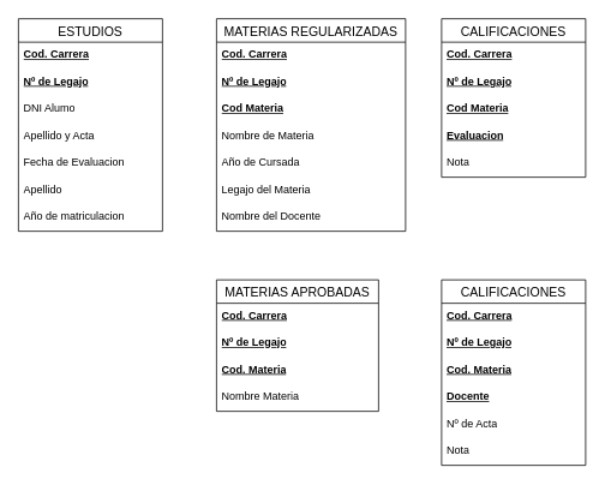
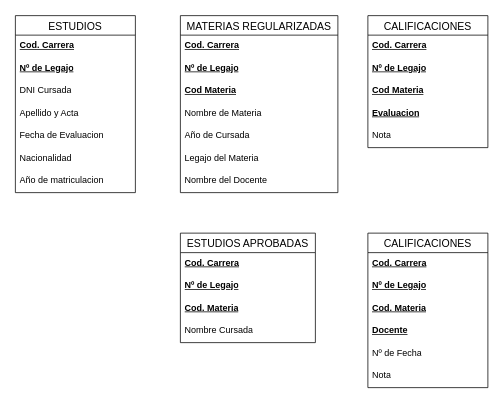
  <mxCell id="0" />
  <mxCell id="1" parent="0" />
  <mxCell id="2" value="ESTUDIOS" style="swimlane;fontStyle=0;childLayout=stackLayout;horizontal=1;startSize=26;horizontalStack=0;resizeParent=1;resizeParentMax=0;resizeLast=0;collapsible=1;marginBottom=0;align=center;fontSize=14;" parent="1" vertex="1"><mxGeometry x="20" y="20" width="160" height="236" as="geometry" /></mxCell>
  <mxCell id="3" value="&lt;u&gt;&lt;b&gt;Cod. Carrera&lt;/b&gt;&lt;/u&gt;" style="text;strokeColor=none;fillColor=none;spacingLeft=4;spacingRight=4;overflow=hidden;rotatable=0;points=[[0,0.5],[1,0.5]];portConstraint=eastwest;fontSize=12;whiteSpace=wrap;html=1;" parent="2" vertex="1"><mxGeometry y="26" width="160" height="30" as="geometry" /></mxCell>
  <mxCell id="4" value="&lt;u&gt;&lt;b&gt;Nº de Legajo&lt;/b&gt;&lt;/u&gt;" style="text;strokeColor=none;fillColor=none;spacingLeft=4;spacingRight=4;overflow=hidden;rotatable=0;points=[[0,0.5],[1,0.5]];portConstraint=eastwest;fontSize=12;whiteSpace=wrap;html=1;" parent="2" vertex="1"><mxGeometry y="56" width="160" height="30" as="geometry" /></mxCell>
- <mxCell id="5" value="DNI Alumo" style="text;strokeColor=none;fillColor=none;spacingLeft=4;spacingRight=4;overflow=hidden;rotatable=0;points=[[0,0.5],[1,0.5]];portConstraint=eastwest;fontSize=12;whiteSpace=wrap;html=1;" parent="2" vertex="1"><mxGeometry y="86" width="160" height="30" as="geometry" /></mxCell>
+ <mxCell id="5" value="DNI Cursada" style="text;strokeColor=none;fillColor=none;spacingLeft=4;spacingRight=4;overflow=hidden;rotatable=0;points=[[0,0.5],[1,0.5]];portConstraint=eastwest;fontSize=12;whiteSpace=wrap;html=1;" parent="2" vertex="1"><mxGeometry y="86" width="160" height="30" as="geometry" /></mxCell>
  <mxCell id="6" value="Apellido y Acta" style="text;strokeColor=none;fillColor=none;spacingLeft=4;spacingRight=4;overflow=hidden;rotatable=0;points=[[0,0.5],[1,0.5]];portConstraint=eastwest;fontSize=12;whiteSpace=wrap;html=1;" parent="2" vertex="1"><mxGeometry y="116" width="160" height="30" as="geometry" /></mxCell>
  <mxCell id="7" value="Fecha de Evaluacion" style="text;strokeColor=none;fillColor=none;spacingLeft=4;spacingRight=4;overflow=hidden;rotatable=0;points=[[0,0.5],[1,0.5]];portConstraint=eastwest;fontSize=12;whiteSpace=wrap;html=1;" parent="2" vertex="1"><mxGeometry y="146" width="160" height="30" as="geometry" /></mxCell>
- <mxCell id="8" value="Apellido" style="text;strokeColor=none;fillColor=none;spacingLeft=4;spacingRight=4;overflow=hidden;rotatable=0;points=[[0,0.5],[1,0.5]];portConstraint=eastwest;fontSize=12;whiteSpace=wrap;html=1;" parent="2" vertex="1"><mxGeometry y="176" width="160" height="30" as="geometry" /></mxCell>
+ <mxCell id="8" value="Nacionalidad" style="text;strokeColor=none;fillColor=none;spacingLeft=4;spacingRight=4;overflow=hidden;rotatable=0;points=[[0,0.5],[1,0.5]];portConstraint=eastwest;fontSize=12;whiteSpace=wrap;html=1;" parent="2" vertex="1"><mxGeometry y="176" width="160" height="30" as="geometry" /></mxCell>
  <mxCell id="9" value="Año de matriculacion" style="text;strokeColor=none;fillColor=none;spacingLeft=4;spacingRight=4;overflow=hidden;rotatable=0;points=[[0,0.5],[1,0.5]];portConstraint=eastwest;fontSize=12;whiteSpace=wrap;html=1;" parent="2" vertex="1"><mxGeometry y="206" width="160" height="30" as="geometry" /></mxCell>
  <mxCell id="10" value="MATERIAS REGULARIZADAS" style="swimlane;fontStyle=0;childLayout=stackLayout;horizontal=1;startSize=26;horizontalStack=0;resizeParent=1;resizeParentMax=0;resizeLast=0;collapsible=1;marginBottom=0;align=center;fontSize=14;" parent="1" vertex="1"><mxGeometry x="240" y="20" width="210" height="236" as="geometry" /></mxCell>
  <mxCell id="11" value="&lt;u&gt;&lt;b&gt;Cod. Carrera&lt;/b&gt;&lt;/u&gt;" style="text;strokeColor=none;fillColor=none;spacingLeft=4;spacingRight=4;overflow=hidden;rotatable=0;points=[[0,0.5],[1,0.5]];portConstraint=eastwest;fontSize=12;whiteSpace=wrap;html=1;" parent="10" vertex="1"><mxGeometry y="26" width="210" height="30" as="geometry" /></mxCell>
  <mxCell id="12" value="&lt;u&gt;&lt;b&gt;Nº de Legajo&lt;/b&gt;&lt;/u&gt;" style="text;strokeColor=none;fillColor=none;spacingLeft=4;spacingRight=4;overflow=hidden;rotatable=0;points=[[0,0.5],[1,0.5]];portConstraint=eastwest;fontSize=12;whiteSpace=wrap;html=1;" parent="10" vertex="1"><mxGeometry y="56" width="210" height="30" as="geometry" /></mxCell>
  <mxCell id="13" value="&lt;u&gt;&lt;b&gt;Cod Materia&lt;/b&gt;&lt;/u&gt;" style="text;strokeColor=none;fillColor=none;spacingLeft=4;spacingRight=4;overflow=hidden;rotatable=0;points=[[0,0.5],[1,0.5]];portConstraint=eastwest;fontSize=12;whiteSpace=wrap;html=1;" parent="10" vertex="1"><mxGeometry y="86" width="210" height="30" as="geometry" /></mxCell>
  <mxCell id="14" value="Nombre de Materia" style="text;strokeColor=none;fillColor=none;spacingLeft=4;spacingRight=4;overflow=hidden;rotatable=0;points=[[0,0.5],[1,0.5]];portConstraint=eastwest;fontSize=12;whiteSpace=wrap;html=1;" parent="10" vertex="1"><mxGeometry y="116" width="210" height="30" as="geometry" /></mxCell>
  <mxCell id="15" value="Año de Cursada" style="text;strokeColor=none;fillColor=none;spacingLeft=4;spacingRight=4;overflow=hidden;rotatable=0;points=[[0,0.5],[1,0.5]];portConstraint=eastwest;fontSize=12;whiteSpace=wrap;html=1;" parent="10" vertex="1"><mxGeometry y="146" width="210" height="30" as="geometry" /></mxCell>
  <mxCell id="16" value="Legajo del Materia" style="text;strokeColor=none;fillColor=none;spacingLeft=4;spacingRight=4;overflow=hidden;rotatable=0;points=[[0,0.5],[1,0.5]];portConstraint=eastwest;fontSize=12;whiteSpace=wrap;html=1;" parent="10" vertex="1"><mxGeometry y="176" width="210" height="30" as="geometry" /></mxCell>
  <mxCell id="17" value="&lt;span style=&quot;color: rgb(0, 0, 0); font-family: Helvetica; font-size: 12px; font-style: normal; font-variant-ligatures: normal; font-variant-caps: normal; font-weight: 400; letter-spacing: normal; orphans: 2; text-align: left; text-indent: 0px; text-transform: none; widows: 2; word-spacing: 0px; -webkit-text-stroke-width: 0px; white-space: normal; background-color: rgb(255, 255, 255); text-decoration-thickness: initial; text-decoration-style: initial; text-decoration-color: initial; display: inline !important; float: none;&quot;&gt;Nombre del Docente&lt;/span&gt;" style="text;strokeColor=none;fillColor=none;spacingLeft=4;spacingRight=4;overflow=hidden;rotatable=0;points=[[0,0.5],[1,0.5]];portConstraint=eastwest;fontSize=12;whiteSpace=wrap;html=1;" parent="10" vertex="1"><mxGeometry y="206" width="210" height="30" as="geometry" /></mxCell>
- <mxCell id="18" value="MATERIAS APROBADAS" style="swimlane;fontStyle=0;childLayout=stackLayout;horizontal=1;startSize=26;horizontalStack=0;resizeParent=1;resizeParentMax=0;resizeLast=0;collapsible=1;marginBottom=0;align=center;fontSize=14;" parent="1" vertex="1"><mxGeometry x="240" y="310" width="180" height="146" as="geometry" /></mxCell>
+ <mxCell id="18" value="ESTUDIOS APROBADAS" style="swimlane;fontStyle=0;childLayout=stackLayout;horizontal=1;startSize=26;horizontalStack=0;resizeParent=1;resizeParentMax=0;resizeLast=0;collapsible=1;marginBottom=0;align=center;fontSize=14;" parent="1" vertex="1"><mxGeometry x="240" y="310" width="180" height="146" as="geometry" /></mxCell>
  <mxCell id="19" value="&lt;u&gt;&lt;b&gt;Cod. Carrera&lt;/b&gt;&lt;/u&gt;" style="text;strokeColor=none;fillColor=none;spacingLeft=4;spacingRight=4;overflow=hidden;rotatable=0;points=[[0,0.5],[1,0.5]];portConstraint=eastwest;fontSize=12;whiteSpace=wrap;html=1;" parent="18" vertex="1"><mxGeometry y="26" width="180" height="30" as="geometry" /></mxCell>
  <mxCell id="20" value="&lt;u&gt;&lt;b&gt;Nº de Legajo&lt;/b&gt;&lt;/u&gt;" style="text;strokeColor=none;fillColor=none;spacingLeft=4;spacingRight=4;overflow=hidden;rotatable=0;points=[[0,0.5],[1,0.5]];portConstraint=eastwest;fontSize=12;whiteSpace=wrap;html=1;" parent="18" vertex="1"><mxGeometry y="56" width="180" height="30" as="geometry" /></mxCell>
  <mxCell id="21" value="&lt;u&gt;&lt;b&gt;Cod. Materia&lt;/b&gt;&lt;/u&gt;" style="text;strokeColor=none;fillColor=none;spacingLeft=4;spacingRight=4;overflow=hidden;rotatable=0;points=[[0,0.5],[1,0.5]];portConstraint=eastwest;fontSize=12;whiteSpace=wrap;html=1;" parent="18" vertex="1"><mxGeometry y="86" width="180" height="30" as="geometry" /></mxCell>
- <mxCell id="22" value="Nombre Materia" style="text;strokeColor=none;fillColor=none;spacingLeft=4;spacingRight=4;overflow=hidden;rotatable=0;points=[[0,0.5],[1,0.5]];portConstraint=eastwest;fontSize=12;whiteSpace=wrap;html=1;" parent="18" vertex="1"><mxGeometry y="116" width="180" height="30" as="geometry" /></mxCell>
+ <mxCell id="22" value="Nombre Cursada" style="text;strokeColor=none;fillColor=none;spacingLeft=4;spacingRight=4;overflow=hidden;rotatable=0;points=[[0,0.5],[1,0.5]];portConstraint=eastwest;fontSize=12;whiteSpace=wrap;html=1;" parent="18" vertex="1"><mxGeometry y="116" width="180" height="30" as="geometry" /></mxCell>
  <mxCell id="23" value="CALIFICACIONES" style="swimlane;fontStyle=0;childLayout=stackLayout;horizontal=1;startSize=26;horizontalStack=0;resizeParent=1;resizeParentMax=0;resizeLast=0;collapsible=1;marginBottom=0;align=center;fontSize=14;" parent="1" vertex="1"><mxGeometry x="490" y="310" width="160" height="206" as="geometry" /></mxCell>
  <mxCell id="24" value="&lt;u&gt;&lt;b&gt;Cod. Carrera&lt;/b&gt;&lt;/u&gt;" style="text;strokeColor=none;fillColor=none;spacingLeft=4;spacingRight=4;overflow=hidden;rotatable=0;points=[[0,0.5],[1,0.5]];portConstraint=eastwest;fontSize=12;whiteSpace=wrap;html=1;" parent="23" vertex="1"><mxGeometry y="26" width="160" height="30" as="geometry" /></mxCell>
  <mxCell id="25" value="&lt;u&gt;&lt;b&gt;Nº de Legajo&lt;/b&gt;&lt;/u&gt;" style="text;strokeColor=none;fillColor=none;spacingLeft=4;spacingRight=4;overflow=hidden;rotatable=0;points=[[0,0.5],[1,0.5]];portConstraint=eastwest;fontSize=12;whiteSpace=wrap;html=1;" parent="23" vertex="1"><mxGeometry y="56" width="160" height="30" as="geometry" /></mxCell>
  <mxCell id="26" value="&lt;u&gt;&lt;b&gt;Cod. Materia&lt;/b&gt;&lt;/u&gt;" style="text;strokeColor=none;fillColor=none;spacingLeft=4;spacingRight=4;overflow=hidden;rotatable=0;points=[[0,0.5],[1,0.5]];portConstraint=eastwest;fontSize=12;whiteSpace=wrap;html=1;" parent="23" vertex="1"><mxGeometry y="86" width="160" height="30" as="geometry" /></mxCell>
  <mxCell id="27" value="Docente&lt;span style=&quot;white-space: pre;&quot;&gt;&#09;&lt;/span&gt;" style="text;strokeColor=none;fillColor=none;spacingLeft=4;spacingRight=4;overflow=hidden;rotatable=0;points=[[0,0.5],[1,0.5]];portConstraint=eastwest;fontSize=12;whiteSpace=wrap;html=1;fontStyle=5" parent="23" vertex="1"><mxGeometry y="116" width="160" height="30" as="geometry" /></mxCell>
- <mxCell id="28" value="Nº de Acta" style="text;strokeColor=none;fillColor=none;spacingLeft=4;spacingRight=4;overflow=hidden;rotatable=0;points=[[0,0.5],[1,0.5]];portConstraint=eastwest;fontSize=12;whiteSpace=wrap;html=1;" parent="23" vertex="1"><mxGeometry y="146" width="160" height="30" as="geometry" /></mxCell>
+ <mxCell id="28" value="Nº de Fecha" style="text;strokeColor=none;fillColor=none;spacingLeft=4;spacingRight=4;overflow=hidden;rotatable=0;points=[[0,0.5],[1,0.5]];portConstraint=eastwest;fontSize=12;whiteSpace=wrap;html=1;" parent="23" vertex="1"><mxGeometry y="146" width="160" height="30" as="geometry" /></mxCell>
  <mxCell id="29" value="Nota" style="text;strokeColor=none;fillColor=none;spacingLeft=4;spacingRight=4;overflow=hidden;rotatable=0;points=[[0,0.5],[1,0.5]];portConstraint=eastwest;fontSize=12;whiteSpace=wrap;html=1;" parent="23" vertex="1"><mxGeometry y="176" width="160" height="30" as="geometry" /></mxCell>
  <mxCell id="30" value="CALIFICACIONES" style="swimlane;fontStyle=0;childLayout=stackLayout;horizontal=1;startSize=26;horizontalStack=0;resizeParent=1;resizeParentMax=0;resizeLast=0;collapsible=1;marginBottom=0;align=center;fontSize=14;" vertex="1" parent="1"><mxGeometry x="490" y="20" width="160" height="176" as="geometry" /></mxCell>
  <mxCell id="31" value="&lt;u&gt;&lt;b&gt;Cod. Carrera&lt;/b&gt;&lt;/u&gt;" style="text;strokeColor=none;fillColor=none;spacingLeft=4;spacingRight=4;overflow=hidden;rotatable=0;points=[[0,0.5],[1,0.5]];portConstraint=eastwest;fontSize=12;whiteSpace=wrap;html=1;" vertex="1" parent="30"><mxGeometry y="26" width="160" height="30" as="geometry" /></mxCell>
  <mxCell id="32" value="&lt;u&gt;&lt;b&gt;Nº de Legajo&lt;/b&gt;&lt;/u&gt;" style="text;strokeColor=none;fillColor=none;spacingLeft=4;spacingRight=4;overflow=hidden;rotatable=0;points=[[0,0.5],[1,0.5]];portConstraint=eastwest;fontSize=12;whiteSpace=wrap;html=1;" vertex="1" parent="30"><mxGeometry y="56" width="160" height="30" as="geometry" /></mxCell>
  <mxCell id="33" value="&lt;u&gt;&lt;b&gt;Cod Materia&lt;/b&gt;&lt;/u&gt;" style="text;strokeColor=none;fillColor=none;spacingLeft=4;spacingRight=4;overflow=hidden;rotatable=0;points=[[0,0.5],[1,0.5]];portConstraint=eastwest;fontSize=12;whiteSpace=wrap;html=1;" vertex="1" parent="30"><mxGeometry y="86" width="160" height="30" as="geometry" /></mxCell>
  <mxCell id="34" value="&lt;u&gt;&lt;b&gt;Evaluacion&lt;/b&gt;&lt;/u&gt;" style="text;strokeColor=none;fillColor=none;spacingLeft=4;spacingRight=4;overflow=hidden;rotatable=0;points=[[0,0.5],[1,0.5]];portConstraint=eastwest;fontSize=12;whiteSpace=wrap;html=1;" vertex="1" parent="30"><mxGeometry y="116" width="160" height="30" as="geometry" /></mxCell>
  <mxCell id="35" value="Nota" style="text;strokeColor=none;fillColor=none;spacingLeft=4;spacingRight=4;overflow=hidden;rotatable=0;points=[[0,0.5],[1,0.5]];portConstraint=eastwest;fontSize=12;whiteSpace=wrap;html=1;" vertex="1" parent="30"><mxGeometry y="146" width="160" height="30" as="geometry" /></mxCell>
